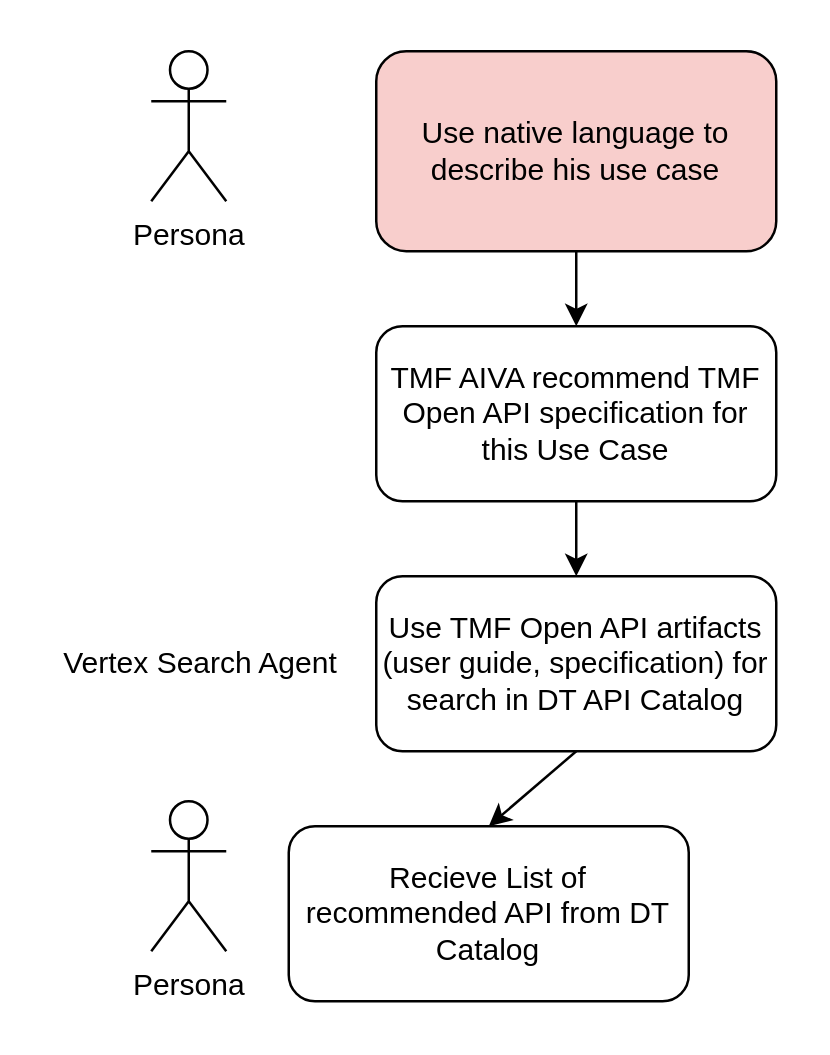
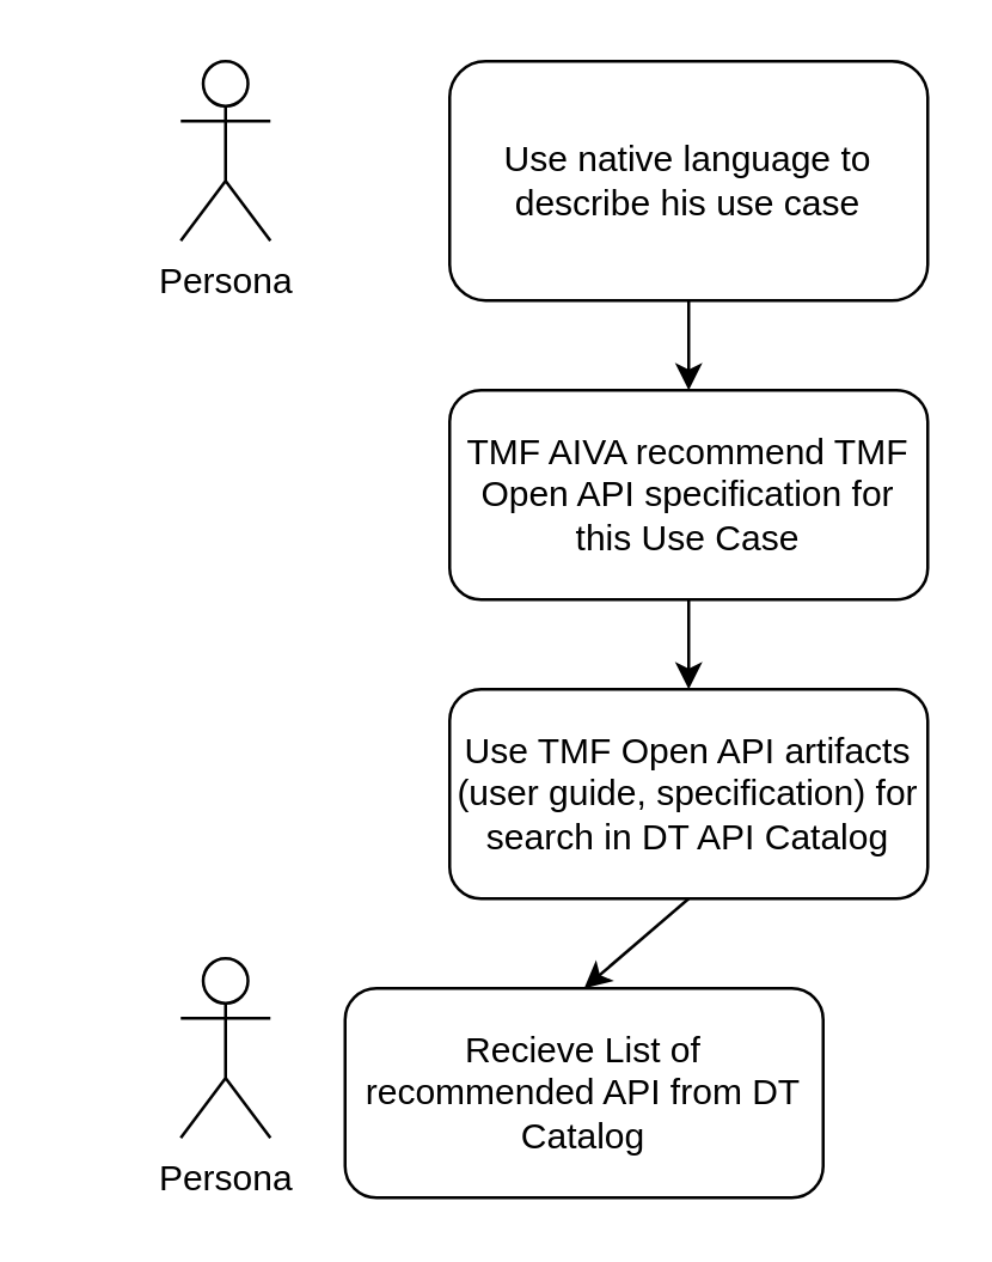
  <mxCell id="0" />
  <mxCell id="1" parent="0" />
  <mxCell id="2" value="Persona" style="shape=umlActor;verticalLabelPosition=bottom;verticalAlign=top;html=1;outlineConnect=0;" vertex="1" parent="1"><mxGeometry x="60" y="20" width="30" height="60" as="geometry" /></mxCell>
- <mxCell id="3" value="Use native language to describe his use case" style="rounded=1;whiteSpace=wrap;html=1;fillColor=#f8cecc;" vertex="1" parent="1"><mxGeometry x="150" y="20" width="160" height="80" as="geometry" /></mxCell>
+ <mxCell id="3" value="Use native language to describe his use case" style="rounded=1;whiteSpace=wrap;html=1;" vertex="1" parent="1"><mxGeometry x="150" y="20" width="160" height="80" as="geometry" /></mxCell>
  <mxCell id="4" value="TMF AIVA recommend TMF Open API specification for this Use Case" style="rounded=1;whiteSpace=wrap;html=1;" vertex="1" parent="1"><mxGeometry x="150" y="130" width="160" height="70" as="geometry" /></mxCell>
  <mxCell id="5" value="Recieve List of recommended API from DT Catalog" style="rounded=1;whiteSpace=wrap;html=1;" vertex="1" parent="1"><mxGeometry x="115" y="330" width="160" height="70" as="geometry" /></mxCell>
  <mxCell id="6" value="Use TMF Open API artifacts (user guide, specification) for search in DT API Catalog" style="rounded=1;whiteSpace=wrap;html=1;" vertex="1" parent="1"><mxGeometry x="150" y="230" width="160" height="70" as="geometry" /></mxCell>
  <mxCell id="7" value="Persona" style="shape=umlActor;verticalLabelPosition=bottom;verticalAlign=top;html=1;outlineConnect=0;" vertex="1" parent="1"><mxGeometry x="60" y="320" width="30" height="60" as="geometry" /></mxCell>
  <mxCell id="8" value="" style="endArrow=classic;html=1;rounded=0;" edge="1" parent="1" target="4"><mxGeometry width="50" height="50" relative="1" as="geometry"><mxPoint x="230" y="100" as="sourcePoint" /><mxPoint x="430" y="230" as="targetPoint" /></mxGeometry></mxCell>
  <mxCell id="9" value="" style="endArrow=classic;html=1;rounded=0;" edge="1" parent="1" target="6"><mxGeometry width="50" height="50" relative="1" as="geometry"><mxPoint x="230" y="200" as="sourcePoint" /><mxPoint x="430" y="230" as="targetPoint" /></mxGeometry></mxCell>
  <mxCell id="10" value="" style="endArrow=classic;html=1;rounded=0;exitX=0.5;exitY=1;exitDx=0;exitDy=0;entryX=0.5;entryY=0;entryDx=0;entryDy=0;" edge="1" parent="1" source="6" target="5"><mxGeometry width="50" height="50" relative="1" as="geometry"><mxPoint x="380" y="280" as="sourcePoint" /><mxPoint x="430" y="230" as="targetPoint" /></mxGeometry></mxCell>
- <mxCell id="11" value="Vertex Search Agent" style="text;html=1;align=center;verticalAlign=middle;whiteSpace=wrap;rounded=0;" vertex="1" parent="1"><mxGeometry x="20" y="250" width="120" height="30" as="geometry" /></mxCell>
